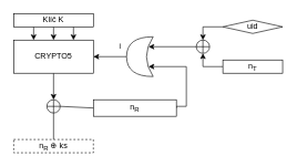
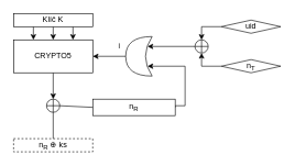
  <mxCell id="0" />
  <mxCell id="1" parent="0" />
  <mxCell id="2" value="i" style="edgeStyle=orthogonalEdgeStyle;rounded=0;orthogonalLoop=1;jettySize=auto;html=1;exitX=1;exitY=0.5;exitDx=0;exitDy=0;exitPerimeter=0;entryX=1;entryY=0.5;entryDx=0;entryDy=0;" edge="1" parent="1" source="3" target="9"><mxGeometry x="-0.6" y="-15" relative="1" as="geometry"><mxPoint as="offset" /></mxGeometry></mxCell>
  <mxCell id="3" value="" style="shape=xor;whiteSpace=wrap;html=1;rotation=180;" vertex="1" parent="1"><mxGeometry x="190" y="55" width="40" height="60" as="geometry" /></mxCell>
  <mxCell id="4" style="edgeStyle=orthogonalEdgeStyle;rounded=0;orthogonalLoop=1;jettySize=auto;html=1;exitX=0.5;exitY=1;exitDx=0;exitDy=0;entryX=0.5;entryY=0;entryDx=0;entryDy=0;" edge="1" parent="1" source="7" target="9"><mxGeometry relative="1" as="geometry" /></mxCell>
  <mxCell id="5" style="edgeStyle=orthogonalEdgeStyle;rounded=0;orthogonalLoop=1;jettySize=auto;html=1;exitX=0.25;exitY=1;exitDx=0;exitDy=0;entryX=0.25;entryY=0;entryDx=0;entryDy=0;" edge="1" parent="1" source="7" target="9"><mxGeometry relative="1" as="geometry" /></mxCell>
  <mxCell id="6" style="edgeStyle=orthogonalEdgeStyle;rounded=0;orthogonalLoop=1;jettySize=auto;html=1;exitX=0.75;exitY=1;exitDx=0;exitDy=0;entryX=0.75;entryY=0;entryDx=0;entryDy=0;" edge="1" parent="1" source="7" target="9"><mxGeometry relative="1" as="geometry" /></mxCell>
  <mxCell id="7" value="Klíč K" style="rounded=0;whiteSpace=wrap;html=1;" vertex="1" parent="1"><mxGeometry x="20" y="20" width="120" height="20" as="geometry" /></mxCell>
  <mxCell id="8" style="edgeStyle=orthogonalEdgeStyle;rounded=0;orthogonalLoop=1;jettySize=auto;html=1;exitX=0.5;exitY=1;exitDx=0;exitDy=0;entryX=0.5;entryY=0;entryDx=0;entryDy=0;" edge="1" parent="1" source="9" target="12"><mxGeometry relative="1" as="geometry" /></mxCell>
  <mxCell id="9" value="CRYPTO5" style="rounded=0;whiteSpace=wrap;html=1;" vertex="1" parent="1"><mxGeometry x="20" y="60" width="120" height="50" as="geometry" /></mxCell>
  <mxCell id="10" style="edgeStyle=orthogonalEdgeStyle;rounded=0;orthogonalLoop=1;jettySize=auto;html=1;exitX=0;exitY=0.5;exitDx=0;exitDy=0;entryX=0.175;entryY=0.75;entryDx=0;entryDy=0;entryPerimeter=0;" edge="1" parent="1" source="11" target="3"><mxGeometry relative="1" as="geometry" /></mxCell>
  <mxCell id="11" value="" style="shape=orEllipse;perimeter=ellipsePerimeter;whiteSpace=wrap;html=1;backgroundOutline=1;" vertex="1" parent="1"><mxGeometry x="295" y="60" width="20" height="20" as="geometry" /></mxCell>
  <mxCell id="12" value="" style="shape=orEllipse;perimeter=ellipsePerimeter;whiteSpace=wrap;html=1;backgroundOutline=1;" vertex="1" parent="1"><mxGeometry x="70" y="150" width="20" height="20" as="geometry" /></mxCell>
  <mxCell id="13" style="edgeStyle=orthogonalEdgeStyle;rounded=0;orthogonalLoop=1;jettySize=auto;html=1;exitX=1;exitY=0.5;exitDx=0;exitDy=0;entryX=0.175;entryY=0.25;entryDx=0;entryDy=0;entryPerimeter=0;" edge="1" parent="1" source="14" target="3"><mxGeometry relative="1" as="geometry"><Array as="points"><mxPoint x="280" y="160" /><mxPoint x="280" y="100" /></Array></mxGeometry></mxCell>
  <mxCell id="14" value="n&lt;sub&gt;R&lt;/sub&gt;" style="rounded=0;whiteSpace=wrap;html=1;" vertex="1" parent="1"><mxGeometry x="140" y="150" width="125" height="25" as="geometry" /></mxCell>
  <mxCell id="15" style="edgeStyle=orthogonalEdgeStyle;rounded=0;orthogonalLoop=1;jettySize=auto;html=1;exitX=0;exitY=0.5;exitDx=0;exitDy=0;entryX=0.5;entryY=1;entryDx=0;entryDy=0;" edge="1" parent="1" source="16" target="11"><mxGeometry relative="1" as="geometry" /></mxCell>
- <mxCell id="16" value="n&lt;sub&gt;T&lt;/sub&gt;" style="rounded=0;whiteSpace=wrap;html=1;" vertex="1" parent="1"><mxGeometry x="335" y="90" width="90" height="20" as="geometry" /></mxCell>
+ <mxCell id="16" value="n&lt;sub&gt;T&lt;/sub&gt;" style="rhombus;whiteSpace=wrap;html=1;" vertex="1" parent="1"><mxGeometry x="335" y="90" width="90" height="20" as="geometry" /></mxCell>
  <mxCell id="17" style="edgeStyle=orthogonalEdgeStyle;rounded=0;orthogonalLoop=1;jettySize=auto;html=1;exitX=0;exitY=0.5;exitDx=0;exitDy=0;entryX=0.5;entryY=0;entryDx=0;entryDy=0;" edge="1" parent="1" source="18" target="11"><mxGeometry relative="1" as="geometry" /></mxCell>
  <mxCell id="18" value="uid&lt;br&gt;" style="rhombus;whiteSpace=wrap;html=1;" vertex="1" parent="1"><mxGeometry x="335" y="30" width="90" height="20" as="geometry" /></mxCell>
  <mxCell id="19" value="n&lt;sub&gt;R&lt;/sub&gt;&amp;nbsp;⊕ ks" style="rounded=0;whiteSpace=wrap;html=1;dashed=1;" vertex="1" parent="1"><mxGeometry x="20" y="210" width="120" height="20" as="geometry" /></mxCell>
  <mxCell id="20" value="" style="endArrow=none;html=1;entryX=0.5;entryY=1;entryDx=0;entryDy=0;exitX=0.5;exitY=0;exitDx=0;exitDy=0;" edge="1" parent="1" source="19" target="12"><mxGeometry width="50" height="50" relative="1" as="geometry"><mxPoint x="20" y="300" as="sourcePoint" /><mxPoint x="70" y="250" as="targetPoint" /></mxGeometry></mxCell>
  <mxCell id="21" value="" style="endArrow=none;html=1;entryX=1;entryY=0.5;entryDx=0;entryDy=0;exitX=0;exitY=0.5;exitDx=0;exitDy=0;" edge="1" parent="1" source="14" target="12"><mxGeometry width="50" height="50" relative="1" as="geometry"><mxPoint x="90.333" y="219.833" as="sourcePoint" /><mxPoint x="90.333" y="179.833" as="targetPoint" /></mxGeometry></mxCell>
